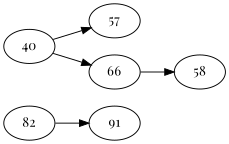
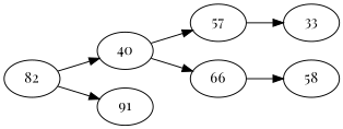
  digraph {
    fontname="Playfair Display"
    rankdir=LR
    node [fontname="Playfair Display"]
    edge [fontname="Playfair Display"]
    n1 [height=0.5 label=82 width=0.75]
    n2 [height=0.5 label=40 width=0.75]
    n3 [height=0.5 label=91 width=0.75]
    n4 [height=0.5 label=57 width=0.75]
    n5 [height=0.5 label=66 width=0.75]
+   n6 [height=0.5 label=33 width=0.75]
    n7 [height=0.5 label=58 width=0.75]
+   n1 -> n2
    n1 -> n3
    n2 -> n4
    n2 -> n5
+   n4 -> n6
    n5 -> n7
  }
